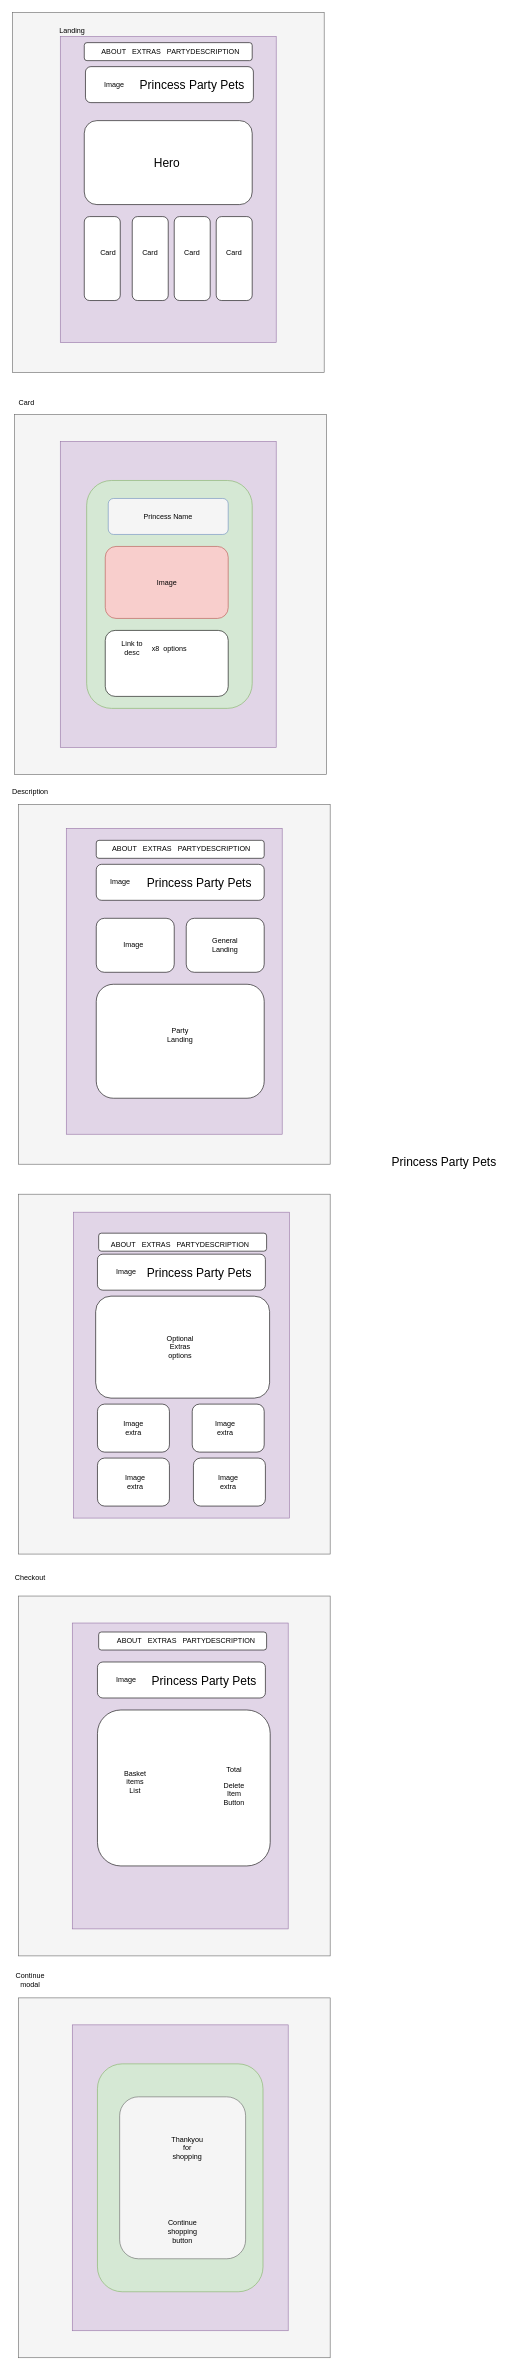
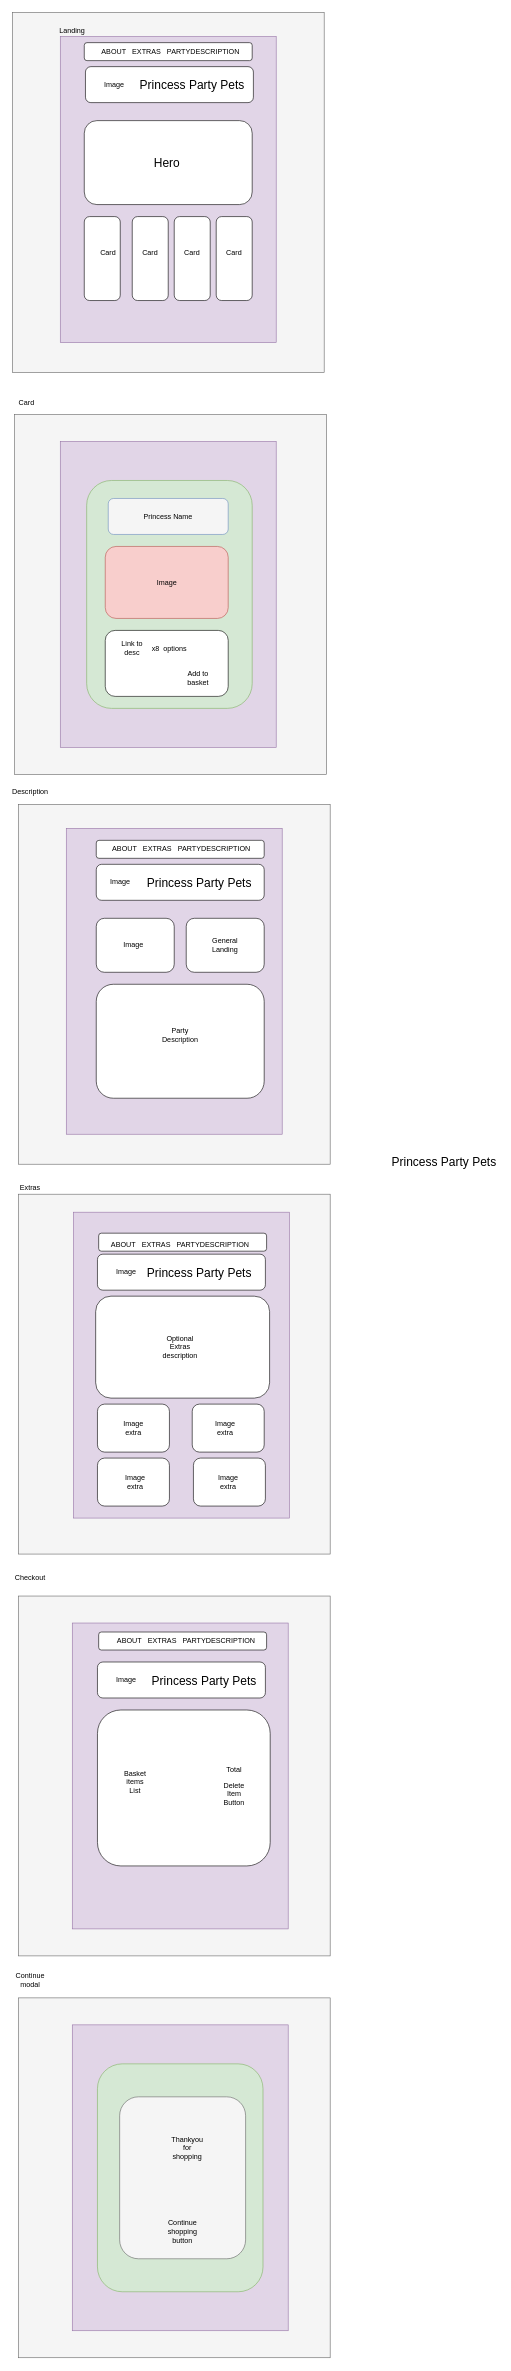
  <mxCell id="0" />
  <mxCell id="1" parent="0" />
  <mxCell id="2" value="" style="rounded=0;whiteSpace=wrap;html=1;fillColor=#f5f5f5;strokeColor=#666666;fontColor=#333333;" vertex="1" parent="1"><mxGeometry x="20" y="20" width="520" height="600" as="geometry" /></mxCell>
  <mxCell id="3" value="" style="rounded=0;whiteSpace=wrap;html=1;fillColor=#e1d5e7;strokeColor=#9673a6;" vertex="1" parent="1"><mxGeometry x="100" y="60" width="360" height="510" as="geometry" /></mxCell>
  <mxCell id="4" value="" style="rounded=1;whiteSpace=wrap;html=1;" vertex="1" parent="1"><mxGeometry x="142" y="110" width="280" height="60" as="geometry" /></mxCell>
  <mxCell id="5" value="&lt;font style=&quot;font-size: 20px&quot;&gt;Princess Party Pets&lt;/font&gt;" style="text;html=1;strokeColor=none;fillColor=none;align=center;verticalAlign=middle;whiteSpace=wrap;rounded=0;" vertex="1" parent="1"><mxGeometry x="230" y="115" width="180" height="50" as="geometry" /></mxCell>
  <mxCell id="6" value="Image" style="text;html=1;strokeColor=none;fillColor=none;align=center;verticalAlign=middle;whiteSpace=wrap;rounded=0;" vertex="1" parent="1"><mxGeometry x="170" y="130" width="40" height="20" as="geometry" /></mxCell>
  <mxCell id="7" value="" style="rounded=1;whiteSpace=wrap;html=1;" vertex="1" parent="1"><mxGeometry x="140" y="200" width="280" height="140" as="geometry" /></mxCell>
  <mxCell id="8" value="&lt;font style=&quot;font-size: 20px&quot;&gt;Hero&lt;/font&gt;" style="text;html=1;strokeColor=none;fillColor=none;align=center;verticalAlign=middle;whiteSpace=wrap;rounded=0;" vertex="1" parent="1"><mxGeometry x="257.5" y="260" width="40" height="20" as="geometry" /></mxCell>
  <mxCell id="9" value="" style="rounded=1;whiteSpace=wrap;html=1;" vertex="1" parent="1"><mxGeometry x="140" y="360" width="60" height="140" as="geometry" /></mxCell>
  <mxCell id="10" value="" style="rounded=1;whiteSpace=wrap;html=1;" vertex="1" parent="1"><mxGeometry x="220" y="360" width="60" height="140" as="geometry" /></mxCell>
  <mxCell id="11" value="" style="rounded=1;whiteSpace=wrap;html=1;" vertex="1" parent="1"><mxGeometry x="290" y="360" width="60" height="140" as="geometry" /></mxCell>
  <mxCell id="12" value="" style="rounded=1;whiteSpace=wrap;html=1;" vertex="1" parent="1"><mxGeometry x="360" y="360" width="60" height="140" as="geometry" /></mxCell>
  <mxCell id="13" value="Card" style="text;html=1;strokeColor=none;fillColor=none;align=center;verticalAlign=middle;whiteSpace=wrap;rounded=0;" vertex="1" parent="1"><mxGeometry x="160" y="410" width="40" height="20" as="geometry" /></mxCell>
  <mxCell id="14" value="Card" style="text;html=1;strokeColor=none;fillColor=none;align=center;verticalAlign=middle;whiteSpace=wrap;rounded=0;" vertex="1" parent="1"><mxGeometry x="230" y="410" width="40" height="20" as="geometry" /></mxCell>
  <mxCell id="15" value="Card" style="text;html=1;strokeColor=none;fillColor=none;align=center;verticalAlign=middle;whiteSpace=wrap;rounded=0;" vertex="1" parent="1"><mxGeometry x="300" y="410" width="40" height="20" as="geometry" /></mxCell>
  <mxCell id="16" value="Card" style="text;html=1;strokeColor=none;fillColor=none;align=center;verticalAlign=middle;whiteSpace=wrap;rounded=0;" vertex="1" parent="1"><mxGeometry x="370" y="410" width="40" height="20" as="geometry" /></mxCell>
  <mxCell id="17" value="Landing" style="text;html=1;strokeColor=none;fillColor=none;align=center;verticalAlign=middle;whiteSpace=wrap;rounded=0;" vertex="1" parent="1"><mxGeometry x="100" y="40" width="40" height="20" as="geometry" /></mxCell>
  <mxCell id="18" value="" style="rounded=0;whiteSpace=wrap;html=1;fillColor=#f5f5f5;strokeColor=#666666;fontColor=#333333;" vertex="1" parent="1"><mxGeometry x="24" y="690" width="520" height="600" as="geometry" /></mxCell>
  <mxCell id="19" value="Card" style="text;html=1;strokeColor=none;fillColor=none;align=center;verticalAlign=middle;whiteSpace=wrap;rounded=0;" vertex="1" parent="1"><mxGeometry x="24" y="660" width="40" height="20" as="geometry" /></mxCell>
  <mxCell id="20" value="" style="rounded=0;whiteSpace=wrap;html=1;fillColor=#e1d5e7;strokeColor=#9673a6;" vertex="1" parent="1"><mxGeometry x="100" y="735" width="360" height="510" as="geometry" /></mxCell>
  <mxCell id="21" value="" style="rounded=1;whiteSpace=wrap;html=1;fillColor=#d5e8d4;strokeColor=#82b366;" vertex="1" parent="1"><mxGeometry x="144" y="800" width="276" height="380" as="geometry" /></mxCell>
  <mxCell id="22" value="Princess Name" style="rounded=1;whiteSpace=wrap;html=1;fillColor=#f5f5f5;strokeColor=#6c8ebf;" vertex="1" parent="1"><mxGeometry x="180" y="830" width="200" height="60" as="geometry" /></mxCell>
  <mxCell id="23" value="" style="rounded=1;whiteSpace=wrap;html=1;fillColor=#f8cecc;strokeColor=#b85450;" vertex="1" parent="1"><mxGeometry x="175" y="910" width="205" height="120" as="geometry" /></mxCell>
  <mxCell id="24" value="Image" style="text;html=1;strokeColor=none;fillColor=none;align=center;verticalAlign=middle;whiteSpace=wrap;rounded=0;" vertex="1" parent="1"><mxGeometry x="257.5" y="960" width="40" height="20" as="geometry" /></mxCell>
  <mxCell id="25" value="" style="rounded=1;whiteSpace=wrap;html=1;" vertex="1" parent="1"><mxGeometry x="175" y="1050" width="205" height="110" as="geometry" /></mxCell>
  <mxCell id="26" value="x8&amp;nbsp; options" style="text;html=1;strokeColor=none;fillColor=none;align=center;verticalAlign=middle;whiteSpace=wrap;rounded=0;" vertex="1" parent="1"><mxGeometry x="202" y="1060" width="160" height="40" as="geometry" /></mxCell>
  <mxCell id="27" value="" style="rounded=1;whiteSpace=wrap;html=1;" vertex="1" parent="1"><mxGeometry x="140" y="70" width="280" height="30" as="geometry" /></mxCell>
  <mxCell id="28" value="Link to desc" style="text;html=1;strokeColor=none;fillColor=none;align=center;verticalAlign=middle;whiteSpace=wrap;rounded=0;" vertex="1" parent="1"><mxGeometry x="200" y="1070" width="40" height="20" as="geometry" /></mxCell>
+ <mxCell id="29" value="Add to basket" style="text;html=1;strokeColor=none;fillColor=none;align=center;verticalAlign=middle;whiteSpace=wrap;rounded=0;" vertex="1" parent="1"><mxGeometry x="310" y="1120" width="40" height="20" as="geometry" /></mxCell>
  <mxCell id="30" value="" style="rounded=0;whiteSpace=wrap;html=1;fillColor=#f5f5f5;strokeColor=#666666;fontColor=#333333;" vertex="1" parent="1"><mxGeometry x="30" y="1340" width="520" height="600" as="geometry" /></mxCell>
  <mxCell id="31" value="Description" style="text;html=1;strokeColor=none;fillColor=none;align=center;verticalAlign=middle;whiteSpace=wrap;rounded=0;" vertex="1" parent="1"><mxGeometry x="30" y="1310" width="40" height="20" as="geometry" /></mxCell>
  <mxCell id="32" value="" style="rounded=0;whiteSpace=wrap;html=1;fillColor=#e1d5e7;strokeColor=#9673a6;" vertex="1" parent="1"><mxGeometry x="110" y="1380" width="360" height="510" as="geometry" /></mxCell>
  <mxCell id="33" value="" style="rounded=1;whiteSpace=wrap;html=1;" vertex="1" parent="1"><mxGeometry x="160" y="1400" width="280" height="30" as="geometry" /></mxCell>
  <mxCell id="34" value="" style="rounded=1;whiteSpace=wrap;html=1;" vertex="1" parent="1"><mxGeometry x="160" y="1440" width="280" height="60" as="geometry" /></mxCell>
  <mxCell id="35" value="&lt;font style=&quot;font-size: 20px&quot;&gt;Princess Party Pets&lt;/font&gt;" style="text;html=1;strokeColor=none;fillColor=none;align=center;verticalAlign=middle;whiteSpace=wrap;rounded=0;" vertex="1" parent="1"><mxGeometry x="242" y="1445" width="180" height="50" as="geometry" /></mxCell>
  <mxCell id="36" value="Image" style="text;html=1;strokeColor=none;fillColor=none;align=center;verticalAlign=middle;whiteSpace=wrap;rounded=0;" vertex="1" parent="1"><mxGeometry x="180" y="1460" width="40" height="20" as="geometry" /></mxCell>
  <mxCell id="37" value="" style="rounded=1;whiteSpace=wrap;html=1;" vertex="1" parent="1"><mxGeometry x="160" y="1530" width="130" height="90" as="geometry" /></mxCell>
  <mxCell id="38" value="" style="rounded=1;whiteSpace=wrap;html=1;" vertex="1" parent="1"><mxGeometry x="310" y="1530" width="130" height="90" as="geometry" /></mxCell>
  <mxCell id="39" value="Image" style="text;html=1;strokeColor=none;fillColor=none;align=center;verticalAlign=middle;whiteSpace=wrap;rounded=0;" vertex="1" parent="1"><mxGeometry x="202" y="1565" width="40" height="20" as="geometry" /></mxCell>
  <mxCell id="40" value="General Landing" style="text;html=1;strokeColor=none;fillColor=none;align=center;verticalAlign=middle;whiteSpace=wrap;rounded=0;" vertex="1" parent="1"><mxGeometry x="355" y="1565" width="40" height="20" as="geometry" /></mxCell>
  <mxCell id="41" value="" style="rounded=1;whiteSpace=wrap;html=1;" vertex="1" parent="1"><mxGeometry x="160" y="1640" width="280" height="190" as="geometry" /></mxCell>
- <mxCell id="42" value="Party Landing" style="text;html=1;strokeColor=none;fillColor=none;align=center;verticalAlign=middle;whiteSpace=wrap;rounded=0;" vertex="1" parent="1"><mxGeometry x="280" y="1714" width="40" height="20" as="geometry" /></mxCell>
+ <mxCell id="42" value="Party Description" style="text;html=1;strokeColor=none;fillColor=none;align=center;verticalAlign=middle;whiteSpace=wrap;rounded=0;" vertex="1" parent="1"><mxGeometry x="280" y="1714" width="40" height="20" as="geometry" /></mxCell>
  <mxCell id="43" value="" style="rounded=0;whiteSpace=wrap;html=1;fillColor=#f5f5f5;strokeColor=#666666;fontColor=#333333;" vertex="1" parent="1"><mxGeometry x="30" y="1990" width="520" height="600" as="geometry" /></mxCell>
+ <mxCell id="44" value="Extras" style="text;html=1;strokeColor=none;fillColor=none;align=center;verticalAlign=middle;whiteSpace=wrap;rounded=0;" vertex="1" parent="1"><mxGeometry x="30" y="1970" width="40" height="20" as="geometry" /></mxCell>
  <mxCell id="45" value="&lt;font style=&quot;font-size: 20px&quot;&gt;Princess Party Pets&lt;/font&gt;" style="text;html=1;strokeColor=none;fillColor=none;align=center;verticalAlign=middle;whiteSpace=wrap;rounded=0;" vertex="1" parent="1"><mxGeometry x="650" y="1910" width="180" height="50" as="geometry" /></mxCell>
  <mxCell id="46" value="ABOUT&amp;nbsp;&amp;nbsp; EXTRAS&amp;nbsp;&amp;nbsp; PARTYDESCRIPTION" style="text;html=1;strokeColor=none;fillColor=none;align=center;verticalAlign=middle;whiteSpace=wrap;rounded=0;" vertex="1" parent="1"><mxGeometry x="164" y="75" width="240" height="20" as="geometry" /></mxCell>
  <mxCell id="47" value="ABOUT&amp;nbsp;&amp;nbsp; EXTRAS&amp;nbsp;&amp;nbsp; PARTYDESCRIPTION" style="text;html=1;strokeColor=none;fillColor=none;align=center;verticalAlign=middle;whiteSpace=wrap;rounded=0;" vertex="1" parent="1"><mxGeometry x="182" y="1405" width="240" height="20" as="geometry" /></mxCell>
  <mxCell id="48" value="ABOUT&amp;nbsp;&amp;nbsp; EXTRAS&amp;nbsp;&amp;nbsp; PARTYDESCRIPTION" style="text;html=1;strokeColor=none;fillColor=none;align=center;verticalAlign=middle;whiteSpace=wrap;rounded=0;" vertex="1" parent="1"><mxGeometry x="180" y="2060" width="240" height="20" as="geometry" /></mxCell>
  <mxCell id="49" value="" style="rounded=0;whiteSpace=wrap;html=1;fillColor=#e1d5e7;strokeColor=#9673a6;" vertex="1" parent="1"><mxGeometry x="122" y="2020" width="360" height="510" as="geometry" /></mxCell>
  <mxCell id="50" value="" style="rounded=1;whiteSpace=wrap;html=1;" vertex="1" parent="1"><mxGeometry x="164" y="2055" width="280" height="30" as="geometry" /></mxCell>
  <mxCell id="51" value="" style="rounded=1;whiteSpace=wrap;html=1;" vertex="1" parent="1"><mxGeometry x="162" y="2090" width="280" height="60" as="geometry" /></mxCell>
  <mxCell id="52" value="&lt;font style=&quot;font-size: 20px&quot;&gt;Princess Party Pets&lt;/font&gt;" style="text;html=1;strokeColor=none;fillColor=none;align=center;verticalAlign=middle;whiteSpace=wrap;rounded=0;" vertex="1" parent="1"><mxGeometry x="242" y="2095" width="180" height="50" as="geometry" /></mxCell>
  <mxCell id="53" value="Image" style="text;html=1;strokeColor=none;fillColor=none;align=center;verticalAlign=middle;whiteSpace=wrap;rounded=0;" vertex="1" parent="1"><mxGeometry x="190" y="2110" width="40" height="20" as="geometry" /></mxCell>
  <mxCell id="54" value="" style="rounded=1;whiteSpace=wrap;html=1;" vertex="1" parent="1"><mxGeometry x="159" y="2160" width="290" height="170" as="geometry" /></mxCell>
- <mxCell id="55" value="Optional Extras options" style="text;html=1;strokeColor=none;fillColor=none;align=center;verticalAlign=middle;whiteSpace=wrap;rounded=0;" vertex="1" parent="1"><mxGeometry x="280" y="2235" width="40" height="20" as="geometry" /></mxCell>
+ <mxCell id="55" value="Optional Extras description" style="text;html=1;strokeColor=none;fillColor=none;align=center;verticalAlign=middle;whiteSpace=wrap;rounded=0;" vertex="1" parent="1"><mxGeometry x="280" y="2235" width="40" height="20" as="geometry" /></mxCell>
  <mxCell id="56" value="" style="rounded=1;whiteSpace=wrap;html=1;" vertex="1" parent="1"><mxGeometry x="162" y="2340" width="120" height="80" as="geometry" /></mxCell>
  <mxCell id="57" value="" style="rounded=1;whiteSpace=wrap;html=1;" vertex="1" parent="1"><mxGeometry x="162" y="2430" width="120" height="80" as="geometry" /></mxCell>
  <mxCell id="58" value="" style="rounded=1;whiteSpace=wrap;html=1;" vertex="1" parent="1"><mxGeometry x="320" y="2340" width="120" height="80" as="geometry" /></mxCell>
  <mxCell id="59" value="" style="rounded=1;whiteSpace=wrap;html=1;" vertex="1" parent="1"><mxGeometry x="322" y="2430" width="120" height="80" as="geometry" /></mxCell>
  <mxCell id="60" value="Image extra" style="text;html=1;strokeColor=none;fillColor=none;align=center;verticalAlign=middle;whiteSpace=wrap;rounded=0;" vertex="1" parent="1"><mxGeometry x="202" y="2370" width="40" height="20" as="geometry" /></mxCell>
  <mxCell id="61" value="Image extra" style="text;html=1;strokeColor=none;fillColor=none;align=center;verticalAlign=middle;whiteSpace=wrap;rounded=0;" vertex="1" parent="1"><mxGeometry x="205" y="2460" width="40" height="20" as="geometry" /></mxCell>
  <mxCell id="62" value="Image extra" style="text;html=1;strokeColor=none;fillColor=none;align=center;verticalAlign=middle;whiteSpace=wrap;rounded=0;" vertex="1" parent="1"><mxGeometry x="355" y="2370" width="40" height="20" as="geometry" /></mxCell>
  <mxCell id="63" value="Image extra" style="text;html=1;strokeColor=none;fillColor=none;align=center;verticalAlign=middle;whiteSpace=wrap;rounded=0;" vertex="1" parent="1"><mxGeometry x="360" y="2460" width="40" height="20" as="geometry" /></mxCell>
  <mxCell id="64" value="" style="rounded=0;whiteSpace=wrap;html=1;fillColor=#f5f5f5;strokeColor=#666666;fontColor=#333333;" vertex="1" parent="1"><mxGeometry x="30" y="2660" width="520" height="600" as="geometry" /></mxCell>
  <mxCell id="65" value="" style="rounded=0;whiteSpace=wrap;html=1;fillColor=#e1d5e7;strokeColor=#9673a6;" vertex="1" parent="1"><mxGeometry x="120" y="2705" width="360" height="510" as="geometry" /></mxCell>
  <mxCell id="66" value="Checkout" style="text;html=1;strokeColor=none;fillColor=none;align=center;verticalAlign=middle;whiteSpace=wrap;rounded=0;" vertex="1" parent="1"><mxGeometry x="30" y="2620" width="40" height="20" as="geometry" /></mxCell>
  <mxCell id="67" value="ABOUT&amp;nbsp;&amp;nbsp; EXTRAS&amp;nbsp;&amp;nbsp; PARTYDESCRIPTION" style="text;html=1;strokeColor=none;fillColor=none;align=center;verticalAlign=middle;whiteSpace=wrap;rounded=0;" vertex="1" parent="1"><mxGeometry x="180" y="2065" width="240" height="20" as="geometry" /></mxCell>
  <mxCell id="68" value="" style="rounded=1;whiteSpace=wrap;html=1;" vertex="1" parent="1"><mxGeometry x="164" y="2720" width="280" height="30" as="geometry" /></mxCell>
  <mxCell id="69" value="ABOUT&amp;nbsp;&amp;nbsp; EXTRAS&amp;nbsp;&amp;nbsp; PARTYDESCRIPTION" style="text;html=1;strokeColor=none;fillColor=none;align=center;verticalAlign=middle;whiteSpace=wrap;rounded=0;" vertex="1" parent="1"><mxGeometry x="190" y="2725" width="240" height="20" as="geometry" /></mxCell>
  <mxCell id="70" value="" style="rounded=1;whiteSpace=wrap;html=1;" vertex="1" parent="1"><mxGeometry x="162" y="2770" width="280" height="60" as="geometry" /></mxCell>
  <mxCell id="71" value="&lt;font style=&quot;font-size: 20px&quot;&gt;Princess Party Pets&lt;/font&gt;" style="text;html=1;strokeColor=none;fillColor=none;align=center;verticalAlign=middle;whiteSpace=wrap;rounded=0;" vertex="1" parent="1"><mxGeometry x="250" y="2775" width="180" height="50" as="geometry" /></mxCell>
  <mxCell id="72" value="Image" style="text;html=1;strokeColor=none;fillColor=none;align=center;verticalAlign=middle;whiteSpace=wrap;rounded=0;" vertex="1" parent="1"><mxGeometry x="190" y="2790" width="40" height="20" as="geometry" /></mxCell>
  <mxCell id="73" value="" style="rounded=1;whiteSpace=wrap;html=1;" vertex="1" parent="1"><mxGeometry x="162" y="2850" width="288" height="260" as="geometry" /></mxCell>
  <mxCell id="74" value="Basket items List" style="text;html=1;strokeColor=none;fillColor=none;align=center;verticalAlign=middle;whiteSpace=wrap;rounded=0;" vertex="1" parent="1"><mxGeometry x="205" y="2960" width="40" height="20" as="geometry" /></mxCell>
  <mxCell id="75" value="Total" style="text;html=1;strokeColor=none;fillColor=none;align=center;verticalAlign=middle;whiteSpace=wrap;rounded=0;" vertex="1" parent="1"><mxGeometry x="370" y="2940" width="40" height="20" as="geometry" /></mxCell>
  <mxCell id="76" value="Delete Item Button" style="text;html=1;strokeColor=none;fillColor=none;align=center;verticalAlign=middle;whiteSpace=wrap;rounded=0;" vertex="1" parent="1"><mxGeometry x="370" y="2980" width="40" height="20" as="geometry" /></mxCell>
  <mxCell id="77" value="" style="rounded=0;whiteSpace=wrap;html=1;fillColor=#f5f5f5;strokeColor=#666666;fontColor=#333333;" vertex="1" parent="1"><mxGeometry x="30" y="3330" width="520" height="600" as="geometry" /></mxCell>
  <mxCell id="78" value="Continue modal" style="text;html=1;strokeColor=none;fillColor=none;align=center;verticalAlign=middle;whiteSpace=wrap;rounded=0;" vertex="1" parent="1"><mxGeometry x="30" y="3290" width="40" height="20" as="geometry" /></mxCell>
  <mxCell id="79" value="" style="rounded=0;whiteSpace=wrap;html=1;fillColor=#e1d5e7;strokeColor=#9673a6;" vertex="1" parent="1"><mxGeometry x="120" y="3375" width="360" height="510" as="geometry" /></mxCell>
  <mxCell id="80" value="" style="rounded=1;whiteSpace=wrap;html=1;fillColor=#d5e8d4;strokeColor=#82b366;" vertex="1" parent="1"><mxGeometry x="162" y="3440" width="276" height="380" as="geometry" /></mxCell>
  <mxCell id="81" value="" style="rounded=1;whiteSpace=wrap;html=1;fillColor=#f5f5f5;strokeColor=#666666;fontColor=#333333;" vertex="1" parent="1"><mxGeometry x="199" y="3495" width="210" height="270" as="geometry" /></mxCell>
  <mxCell id="82" value="Thankyou for shopping" style="text;html=1;strokeColor=none;fillColor=none;align=center;verticalAlign=middle;whiteSpace=wrap;rounded=0;" vertex="1" parent="1"><mxGeometry x="292" y="3570" width="40" height="20" as="geometry" /></mxCell>
  <mxCell id="83" value="Continue shopping button" style="text;html=1;strokeColor=none;fillColor=none;align=center;verticalAlign=middle;whiteSpace=wrap;rounded=0;" vertex="1" parent="1"><mxGeometry x="284" y="3710" width="40" height="20" as="geometry" /></mxCell>
